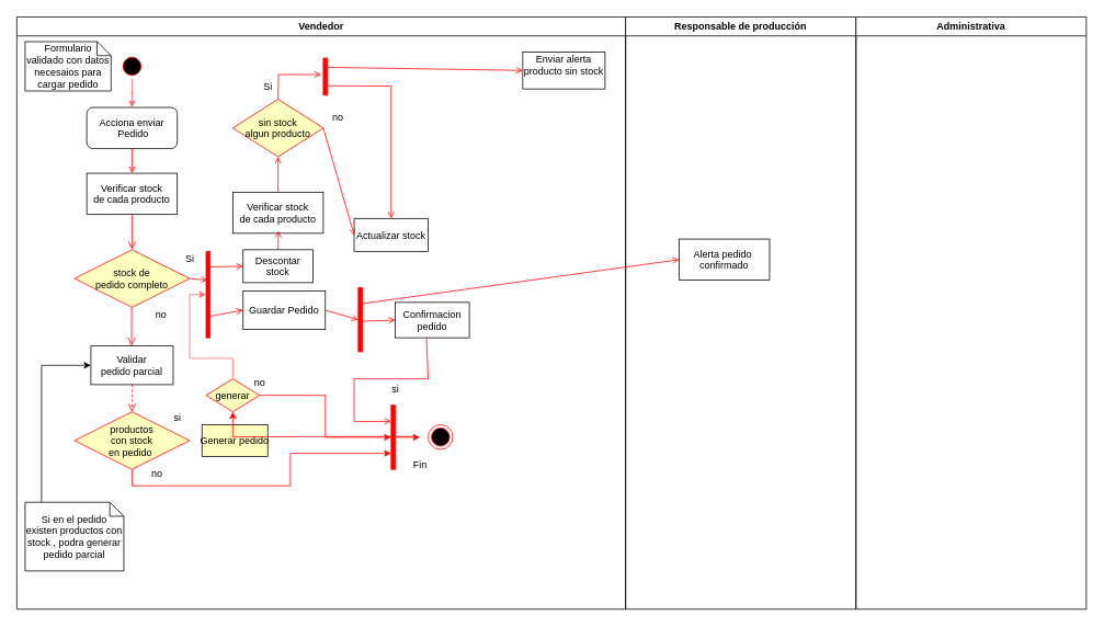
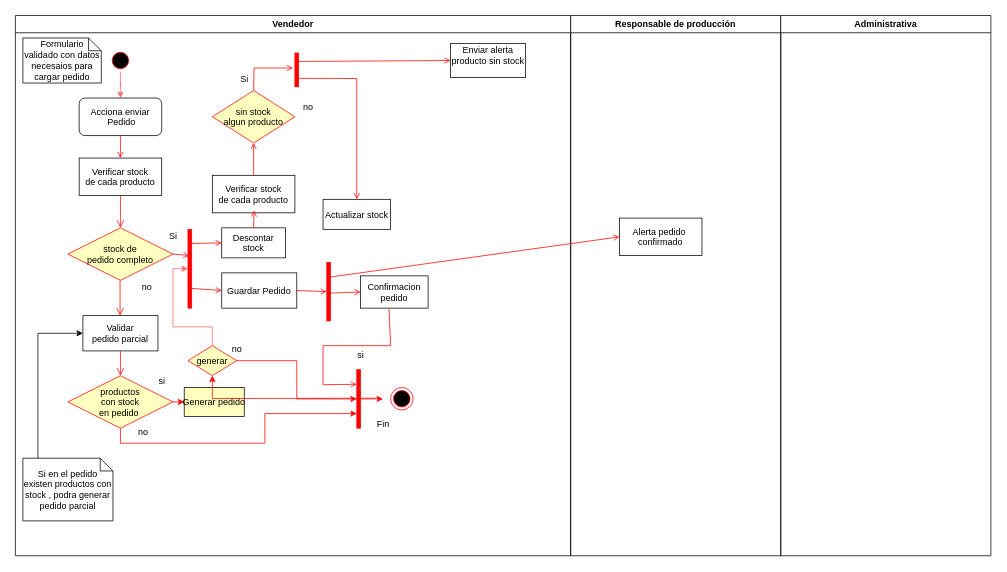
  <mxCell id="0" />
  <mxCell id="1" parent="0" />
  <mxCell id="2" value="Vendedor" style="swimlane;whiteSpace=wrap" parent="1" vertex="1"><mxGeometry x="20" y="20" width="740" height="720" as="geometry" /></mxCell>
  <mxCell id="3" value="" style="edgeStyle=orthogonalEdgeStyle;rounded=0;orthogonalLoop=1;jettySize=auto;html=1;strokeColor=#FF6666;" parent="2" source="4" target="5" edge="1"><mxGeometry relative="1" as="geometry" /></mxCell>
  <mxCell id="4" value="" style="ellipse;shape=startState;fillColor=#000000;strokeColor=#ff0000;" parent="2" vertex="1"><mxGeometry x="125" y="45" width="30" height="30" as="geometry" /></mxCell>
  <mxCell id="5" value="Acciona enviar&#10; Pedido" style="rounded=1;" parent="2" vertex="1"><mxGeometry x="85" y="110" width="110" height="50" as="geometry" /></mxCell>
  <mxCell id="6" value="Verificar stock &#10;de cada producto" style="" parent="2" vertex="1"><mxGeometry x="85" y="190" width="110" height="50" as="geometry" /></mxCell>
  <mxCell id="7" value="" style="endArrow=open;strokeColor=#FF0000;endFill=1;rounded=0" parent="2" source="5" target="6" edge="1"><mxGeometry relative="1" as="geometry" /></mxCell>
  <mxCell id="8" value="" style="endArrow=open;strokeColor=#FF0000;endFill=1;rounded=0;exitX=1;exitY=0.5;exitDx=0;exitDy=0;entryX=0.4;entryY=0.333;entryDx=0;entryDy=0;entryPerimeter=0;" parent="2" source="10" target="13" edge="1"><mxGeometry relative="1" as="geometry"><mxPoint x="230" y="410" as="sourcePoint" /></mxGeometry></mxCell>
  <mxCell id="9" value="Formulario validado con datos necesaios para cargar pedido" style="shape=note;whiteSpace=wrap;size=17" parent="2" vertex="1"><mxGeometry x="10" y="30" width="104.5" height="60" as="geometry" /></mxCell>
  <mxCell id="10" value="stock de &#10;pedido completo" style="rhombus;fillColor=#ffffc0;strokeColor=#ff0000;" vertex="1" parent="2"><mxGeometry x="70" y="283" width="140" height="70" as="geometry" /></mxCell>
  <mxCell id="11" value="" style="edgeStyle=elbowEdgeStyle;elbow=horizontal;align=left;verticalAlign=bottom;endArrow=open;endSize=8;strokeColor=#FF0000;endFill=1;rounded=0;entryX=0.5;entryY=0;entryDx=0;entryDy=0;" edge="1" parent="2" target="10"><mxGeometry x="-1" relative="1" as="geometry"><mxPoint x="45" y="200" as="targetPoint" /><Array as="points"><mxPoint x="140" y="280" /></Array><mxPoint x="140" y="240" as="sourcePoint" /></mxGeometry></mxCell>
  <mxCell id="12" value="no" style="text;html=1;align=center;verticalAlign=middle;resizable=0;points=[];autosize=1;strokeColor=none;fillColor=none;" vertex="1" parent="2"><mxGeometry x="155" y="347" width="40" height="30" as="geometry" /></mxCell>
  <mxCell id="13" value="" style="whiteSpace=wrap;strokeColor=#FF0000;fillColor=#FF0000" vertex="1" parent="2"><mxGeometry x="230" y="285" width="5" height="105" as="geometry" /></mxCell>
  <mxCell id="14" value="Descontar&#10;stock" style="" vertex="1" parent="2"><mxGeometry x="275" y="283" width="85" height="40" as="geometry" /></mxCell>
  <mxCell id="15" value="" style="endArrow=open;strokeColor=#FF0000;endFill=1;rounded=0;exitX=0.2;exitY=0.181;exitDx=0;exitDy=0;entryX=0;entryY=0.5;entryDx=0;entryDy=0;exitPerimeter=0;" edge="1" parent="2" source="13" target="14"><mxGeometry relative="1" as="geometry"><mxPoint x="220" y="328" as="sourcePoint" /><mxPoint x="285" y="307" as="targetPoint" /><Array as="points" /></mxGeometry></mxCell>
  <mxCell id="16" value="sin stock &#10;algun producto" style="rhombus;fillColor=#ffffc0;strokeColor=#ff0000;" vertex="1" parent="2"><mxGeometry x="262.5" y="100" width="110" height="70" as="geometry" /></mxCell>
  <mxCell id="17" value="Verificar stock &#10;de cada producto" style="" vertex="1" parent="2"><mxGeometry x="262.5" y="213" width="110" height="50" as="geometry" /></mxCell>
  <mxCell id="18" value="" style="endArrow=open;strokeColor=#FF0000;endFill=1;rounded=0;exitX=0.5;exitY=0;exitDx=0;exitDy=0;" edge="1" parent="2" source="14"><mxGeometry relative="1" as="geometry"><mxPoint x="245" y="317" as="sourcePoint" /><mxPoint x="318" y="260" as="targetPoint" /><Array as="points" /></mxGeometry></mxCell>
  <mxCell id="19" value="" style="endArrow=open;strokeColor=#FF0000;endFill=1;rounded=0;entryX=0.5;entryY=1;entryDx=0;entryDy=0;exitX=0.5;exitY=0;exitDx=0;exitDy=0;" edge="1" parent="2" source="17" target="16"><mxGeometry relative="1" as="geometry"><mxPoint x="328" y="230" as="sourcePoint" /><mxPoint x="338" y="280" as="targetPoint" /><Array as="points" /></mxGeometry></mxCell>
  <mxCell id="20" value="Si" style="text;html=1;align=center;verticalAlign=middle;resizable=0;points=[];autosize=1;strokeColor=none;fillColor=none;" vertex="1" parent="2"><mxGeometry x="290" y="70" width="30" height="30" as="geometry" /></mxCell>
- <mxCell id="21" value="Enviar alerta &#10;producto sin stock&#10;" style="" vertex="1" parent="2"><mxGeometry x="615" y="42.5" width="100" height="45" as="geometry" /></mxCell>
+ <mxCell id="21" value="Enviar alerta &#10;producto sin stock&#10;" style="" vertex="1" parent="2"><mxGeometry x="580" y="37.5" width="100" height="45" as="geometry" /></mxCell>
  <mxCell id="22" value="" style="whiteSpace=wrap;strokeColor=#FF0000;fillColor=#FF0000" vertex="1" parent="2"><mxGeometry x="372.5" y="50" width="5" height="45" as="geometry" /></mxCell>
  <mxCell id="23" value="" style="endArrow=open;strokeColor=#FF0000;endFill=1;rounded=0;exitX=0.5;exitY=0;exitDx=0;exitDy=0;" edge="1" parent="2" source="16"><mxGeometry relative="1" as="geometry"><mxPoint x="383" y="145" as="sourcePoint" /><mxPoint x="370" y="70" as="targetPoint" /><Array as="points"><mxPoint x="318" y="70" /></Array></mxGeometry></mxCell>
  <mxCell id="24" value="" style="endArrow=open;strokeColor=#FF0000;endFill=1;rounded=0;exitX=1;exitY=0.25;exitDx=0;exitDy=0;entryX=0;entryY=0.5;entryDx=0;entryDy=0;" edge="1" parent="2" source="22" target="21"><mxGeometry relative="1" as="geometry"><mxPoint x="383" y="145" as="sourcePoint" /><mxPoint x="410" y="145" as="targetPoint" /><Array as="points" /></mxGeometry></mxCell>
  <mxCell id="25" value="Actualizar stock" style="" vertex="1" parent="2"><mxGeometry x="410" y="245" width="90" height="40" as="geometry" /></mxCell>
- <mxCell id="26" value="" style="endArrow=open;strokeColor=#FF0000;endFill=1;rounded=0;exitX=1;exitY=0.5;exitDx=0;exitDy=0;entryX=0;entryY=0.5;entryDx=0;entryDy=0;" edge="1" parent="2" source="16" target="25"><mxGeometry relative="1" as="geometry"><mxPoint x="348" y="295" as="sourcePoint" /><mxPoint x="400" y="135" as="targetPoint" /><Array as="points" /></mxGeometry></mxCell>
  <mxCell id="27" value="" style="endArrow=open;strokeColor=#FF0000;endFill=1;rounded=0;exitX=1;exitY=0.75;exitDx=0;exitDy=0;entryX=0.5;entryY=0;entryDx=0;entryDy=0;" edge="1" parent="2" source="22" target="25"><mxGeometry relative="1" as="geometry"><mxPoint x="383" y="145" as="sourcePoint" /><mxPoint x="420" y="145" as="targetPoint" /><Array as="points"><mxPoint x="455" y="84" /></Array></mxGeometry></mxCell>
  <mxCell id="28" value="Si" style="text;html=1;align=center;verticalAlign=middle;resizable=0;points=[];autosize=1;strokeColor=none;fillColor=none;" vertex="1" parent="2"><mxGeometry x="195" y="280" width="30" height="30" as="geometry" /></mxCell>
  <mxCell id="29" value="no" style="text;html=1;align=center;verticalAlign=middle;resizable=0;points=[];autosize=1;strokeColor=none;fillColor=none;" vertex="1" parent="2"><mxGeometry x="370" y="108" width="40" height="30" as="geometry" /></mxCell>
- <mxCell id="30" value="Guardar Pedido" style="" vertex="1" parent="2"><mxGeometry x="275" y="333" width="100" height="47" as="geometry" /></mxCell>
+ <mxCell id="30" value="Guardar Pedido" style="" vertex="1" parent="2"><mxGeometry x="275" y="343" width="100" height="47" as="geometry" /></mxCell>
  <mxCell id="31" value="" style="endArrow=open;strokeColor=#FF0000;endFill=1;rounded=0;exitX=1;exitY=0.75;exitDx=0;exitDy=0;entryX=0;entryY=0.5;entryDx=0;entryDy=0;" edge="1" parent="2" source="13" target="30"><mxGeometry relative="1" as="geometry"><mxPoint x="241" y="314" as="sourcePoint" /><mxPoint x="285" y="313" as="targetPoint" /><Array as="points" /></mxGeometry></mxCell>
  <mxCell id="32" value="" style="whiteSpace=wrap;strokeColor=#FF0000;fillColor=#FF0000" vertex="1" parent="2"><mxGeometry x="415" y="329" width="5" height="78" as="geometry" /></mxCell>
  <mxCell id="33" value="" style="endArrow=open;strokeColor=#FF0000;endFill=1;rounded=0;exitX=1;exitY=0.5;exitDx=0;exitDy=0;entryX=0;entryY=0.5;entryDx=0;entryDy=0;" edge="1" parent="2" source="30" target="32"><mxGeometry relative="1" as="geometry"><mxPoint x="245" y="374" as="sourcePoint" /><mxPoint x="285" y="377" as="targetPoint" /><Array as="points" /></mxGeometry></mxCell>
  <mxCell id="34" value="" style="endArrow=open;strokeColor=#FF0000;endFill=1;rounded=0;entryX=0;entryY=0.5;entryDx=0;entryDy=0;" edge="1" parent="2" target="36"><mxGeometry relative="1" as="geometry"><mxPoint x="417" y="370" as="sourcePoint" /><mxPoint x="460" y="390" as="targetPoint" /><Array as="points" /></mxGeometry></mxCell>
  <mxCell id="35" value="" style="ellipse;shape=endState;fillColor=#000000;strokeColor=#ff0000" vertex="1" parent="2"><mxGeometry x="500" y="495.75" width="30" height="30" as="geometry" /></mxCell>
  <mxCell id="36" value="Confirmacion &#10;pedido" style="" vertex="1" parent="2"><mxGeometry x="460" y="347" width="90" height="43" as="geometry" /></mxCell>
  <mxCell id="37" value="" style="endArrow=open;strokeColor=#FF0000;endFill=1;rounded=0;exitX=0.422;exitY=1.023;exitDx=0;exitDy=0;exitPerimeter=0;entryX=0;entryY=0.25;entryDx=0;entryDy=0;" edge="1" parent="2" source="36" target="47"><mxGeometry relative="1" as="geometry"><mxPoint x="245" y="374" as="sourcePoint" /><mxPoint x="500" y="490" as="targetPoint" /><Array as="points"><mxPoint x="500" y="440" /><mxPoint x="410" y="440" /><mxPoint x="410" y="492" /></Array></mxGeometry></mxCell>
  <mxCell id="38" value="Fin" style="text;html=1;align=center;verticalAlign=middle;resizable=0;points=[];autosize=1;strokeColor=none;fillColor=none;" vertex="1" parent="2"><mxGeometry x="470" y="530" width="40" height="30" as="geometry" /></mxCell>
  <mxCell id="39" value="" style="edgeStyle=elbowEdgeStyle;elbow=horizontal;align=left;verticalAlign=bottom;endArrow=open;endSize=8;strokeColor=#FF0000;endFill=1;rounded=0;entryX=0.5;entryY=0;entryDx=0;entryDy=0;" edge="1" parent="2" target="40"><mxGeometry x="-1" relative="1" as="geometry"><mxPoint x="139.5" y="396" as="targetPoint" /><Array as="points"><mxPoint x="139.5" y="393" /></Array><mxPoint x="139.5" y="353" as="sourcePoint" /></mxGeometry></mxCell>
  <mxCell id="40" value="Validar &#10;pedido parcial" style="" vertex="1" parent="2"><mxGeometry x="90" y="400" width="100" height="47" as="geometry" /></mxCell>
  <mxCell id="41" value="productos &#10;con stock&#10;en pedido " style="rhombus;fillColor=#ffffc0;strokeColor=#ff0000;" vertex="1" parent="2"><mxGeometry x="70" y="480" width="140" height="70" as="geometry" /></mxCell>
- <mxCell id="42" value="" style="edgeStyle=elbowEdgeStyle;elbow=horizontal;align=left;verticalAlign=bottom;endArrow=open;endSize=8;strokeColor=#FF0000;endFill=1;rounded=0;entryX=0.5;entryY=0;entryDx=0;entryDy=0;exitX=0.5;exitY=1;exitDx=0;exitDy=0;dashed=1;" edge="1" parent="2" source="40" target="41"><mxGeometry x="-1" relative="1" as="geometry"><mxPoint x="150" y="410" as="targetPoint" /><Array as="points" /><mxPoint x="149.5" y="363" as="sourcePoint" /></mxGeometry></mxCell>
+ <mxCell id="42" value="" style="edgeStyle=elbowEdgeStyle;elbow=horizontal;align=left;verticalAlign=bottom;endArrow=open;endSize=8;strokeColor=#FF0000;endFill=1;rounded=0;entryX=0.5;entryY=0;entryDx=0;entryDy=0;exitX=0.5;exitY=1;exitDx=0;exitDy=0;" edge="1" parent="2" source="40" target="41"><mxGeometry x="-1" relative="1" as="geometry"><mxPoint x="150" y="410" as="targetPoint" /><Array as="points" /><mxPoint x="149.5" y="363" as="sourcePoint" /></mxGeometry></mxCell>
  <mxCell id="43" value="Generar pedido" style="fillColor=#ffffc0;" vertex="1" parent="2"><mxGeometry x="225" y="495.75" width="80" height="38.5" as="geometry" /></mxCell>
  <mxCell id="44" style="edgeStyle=orthogonalEdgeStyle;rounded=0;orthogonalLoop=1;jettySize=auto;html=1;exitX=0.5;exitY=0;exitDx=0;exitDy=0;entryX=0;entryY=0.5;entryDx=0;entryDy=0;strokeColor=#FF6666;" edge="1" parent="2" source="45" target="13"><mxGeometry relative="1" as="geometry" /></mxCell>
  <mxCell id="45" value="generar" style="rhombus;fillColor=#ffffc0;strokeColor=#ff0000;" vertex="1" parent="2"><mxGeometry x="230" y="440" width="65" height="40" as="geometry" /></mxCell>
  <mxCell id="46" style="edgeStyle=orthogonalEdgeStyle;rounded=0;orthogonalLoop=1;jettySize=auto;html=1;exitX=1;exitY=0.5;exitDx=0;exitDy=0;fillColor=#f8cecc;strokeColor=#FF0000;" edge="1" parent="2" source="47"><mxGeometry relative="1" as="geometry"><mxPoint x="490" y="511" as="targetPoint" /></mxGeometry></mxCell>
  <mxCell id="47" value="" style="whiteSpace=wrap;strokeColor=#FF0000;fillColor=#FF0000" vertex="1" parent="2"><mxGeometry x="455" y="472" width="5" height="78" as="geometry" /></mxCell>
  <mxCell id="48" value="si" style="text;html=1;align=center;verticalAlign=middle;resizable=0;points=[];autosize=1;strokeColor=none;fillColor=none;" vertex="1" parent="2"><mxGeometry x="180" y="472" width="30" height="30" as="geometry" /></mxCell>
+ <mxCell id="49" style="edgeStyle=orthogonalEdgeStyle;rounded=0;orthogonalLoop=1;jettySize=auto;html=1;exitX=1;exitY=0.5;exitDx=0;exitDy=0;fillColor=#f8cecc;strokeColor=#FF0000;entryX=0;entryY=0.5;entryDx=0;entryDy=0;" edge="1" parent="2" source="41" target="43"><mxGeometry relative="1" as="geometry"><mxPoint x="350" y="540" as="targetPoint" /><mxPoint x="470" y="521" as="sourcePoint" /></mxGeometry></mxCell>
  <mxCell id="50" value="no" style="text;html=1;align=center;verticalAlign=middle;resizable=0;points=[];autosize=1;strokeColor=none;fillColor=none;" vertex="1" parent="2"><mxGeometry x="275" y="430" width="40" height="30" as="geometry" /></mxCell>
  <mxCell id="51" style="edgeStyle=orthogonalEdgeStyle;rounded=0;orthogonalLoop=1;jettySize=auto;html=1;fillColor=#f8cecc;strokeColor=#FF0000;exitX=1;exitY=0.5;exitDx=0;exitDy=0;entryX=0;entryY=0.5;entryDx=0;entryDy=0;" edge="1" parent="2" source="45" target="47"><mxGeometry relative="1" as="geometry"><mxPoint x="520" y="541" as="targetPoint" /><mxPoint x="490" y="541" as="sourcePoint" /></mxGeometry></mxCell>
  <mxCell id="52" style="edgeStyle=orthogonalEdgeStyle;rounded=0;orthogonalLoop=1;jettySize=auto;html=1;fillColor=#f8cecc;strokeColor=#FF0000;exitX=0.5;exitY=1;exitDx=0;exitDy=0;entryX=0;entryY=0.75;entryDx=0;entryDy=0;" edge="1" parent="2" source="41" target="47"><mxGeometry relative="1" as="geometry"><mxPoint x="465" y="521" as="targetPoint" /><mxPoint x="305" y="470" as="sourcePoint" /></mxGeometry></mxCell>
  <mxCell id="53" value="no" style="text;html=1;align=center;verticalAlign=middle;resizable=0;points=[];autosize=1;strokeColor=none;fillColor=none;" vertex="1" parent="2"><mxGeometry x="150" y="540" width="40" height="30" as="geometry" /></mxCell>
  <mxCell id="54" style="edgeStyle=orthogonalEdgeStyle;rounded=0;orthogonalLoop=1;jettySize=auto;html=1;entryX=0;entryY=0.5;entryDx=0;entryDy=0;" edge="1" parent="2" source="55" target="40"><mxGeometry relative="1" as="geometry"><Array as="points"><mxPoint x="30" y="424" /></Array></mxGeometry></mxCell>
  <mxCell id="55" value="Si en el pedido existen productos con stock , podra generar pedido parcial" style="shape=note;whiteSpace=wrap;size=17" vertex="1" parent="2"><mxGeometry x="10" y="590" width="120" height="83.5" as="geometry" /></mxCell>
  <mxCell id="56" value="Responsable de producción" style="swimlane;whiteSpace=wrap;startSize=23;" parent="1" vertex="1"><mxGeometry x="760" y="20" width="280" height="720" as="geometry" /></mxCell>
  <mxCell id="57" value="Alerta pedido &#10;confirmado" style="" vertex="1" parent="56"><mxGeometry x="65" y="270" width="110" height="50" as="geometry" /></mxCell>
  <mxCell id="58" value="Administrativa" style="swimlane;whiteSpace=wrap;startSize=23;" parent="1" vertex="1"><mxGeometry x="1040" y="20" width="280" height="720" as="geometry" /></mxCell>
  <mxCell id="59" value="si" style="text;html=1;align=center;verticalAlign=middle;resizable=0;points=[];autosize=1;strokeColor=none;fillColor=none;" vertex="1" parent="1"><mxGeometry x="465" y="458" width="30" height="30" as="geometry" /></mxCell>
  <mxCell id="60" style="edgeStyle=orthogonalEdgeStyle;rounded=0;orthogonalLoop=1;jettySize=auto;html=1;fillColor=#f8cecc;strokeColor=#FF0000;entryX=0.5;entryY=1;entryDx=0;entryDy=0;" edge="1" parent="1" target="45"><mxGeometry relative="1" as="geometry"><mxPoint x="750" y="561" as="targetPoint" /><mxPoint x="503" y="530" as="sourcePoint" /></mxGeometry></mxCell>
  <mxCell id="61" value="" style="endArrow=open;strokeColor=#FF0000;endFill=1;rounded=0;exitX=1;exitY=0.25;exitDx=0;exitDy=0;entryX=0;entryY=0.5;entryDx=0;entryDy=0;" edge="1" parent="1" source="32" target="57"><mxGeometry relative="1" as="geometry"><mxPoint x="505" y="364" as="sourcePoint" /><mxPoint x="740" y="339" as="targetPoint" /><Array as="points" /></mxGeometry></mxCell>
